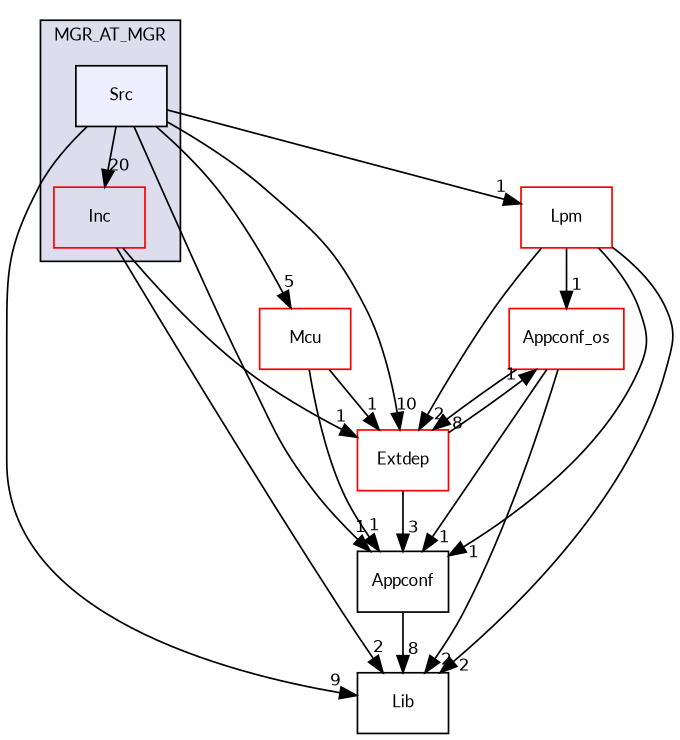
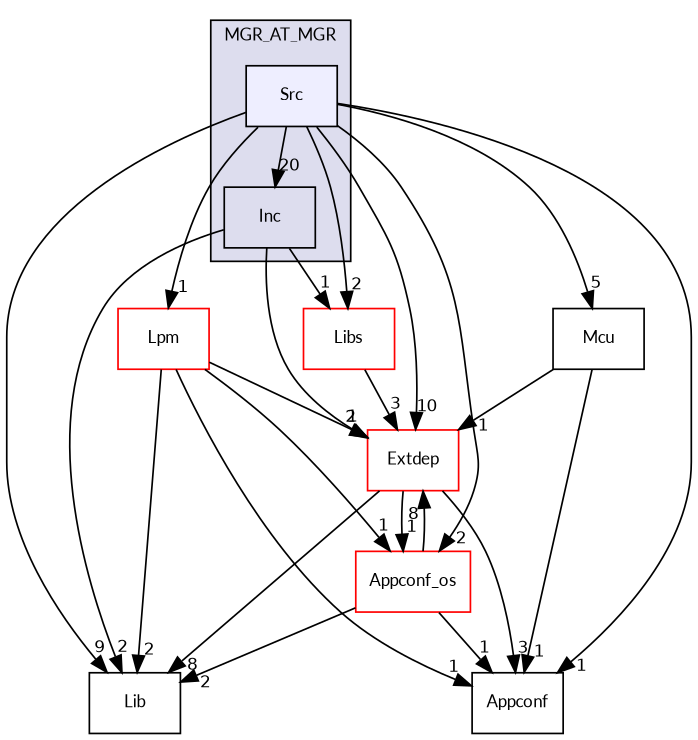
  digraph {
    compound=true
    fontname=Lato
    node [fontname=Lato fontsize=10 shape=box fillcolor=white style=filled color=red]
    edge [fontname=Lato headlabel=1 labeldistance=1.5 labelfontname=Helvetica labelfontsize=10]
-   n1 [label=Inc fillcolor="" style=""]
+   n1 [label=Inc fillcolor="" style="" color=""]
    n2 [fillcolor="#eeeeff" label=Src pencolor=black color=""]
+   n3 [label=Libs]
    n4 [label=Lib fillcolor="" style="" color=""]
    n5 [label=Extdep]
    n6 [label=Appconf_os]
    n7 [label=Appconf fillcolor="" style="" color=""]
-   n8 [label=Mcu]
+   n8 [color=black label=Mcu]
    n9 [label=Lpm]
    subgraph cluster_1 {
      bgcolor="#ddddee"
      fontsize=10
      label=MGR_AT_MGR
      pencolor=black
      n1
      n2
    }
+   n1 -> n3
    n1 -> n4 [headlabel=2]
    n1 -> n5
    n2 -> n1 [headlabel=20]
+   n2 -> n3 [headlabel=2]
    n2 -> n4 [headlabel=9]
    n2 -> n5 [headlabel=10]
+   n2 -> n6 [headlabel=2]
    n2 -> n7
    n2 -> n8 [headlabel=5]
    n2 -> n9
-   n7 -> n4 [headlabel=8]
+   n3 -> n5 [headlabel=3]
+   n5 -> n4 [headlabel=8]
    n5 -> n6
    n5 -> n7 [headlabel=3]
    n6 -> n4 [headlabel=2]
    n6 -> n5 [headlabel=8]
    n6 -> n7
    n8 -> n5
    n8 -> n7
    n9 -> n4 [headlabel=2]
    n9 -> n5 [headlabel=2]
    n9 -> n6
    n9 -> n7
  }
